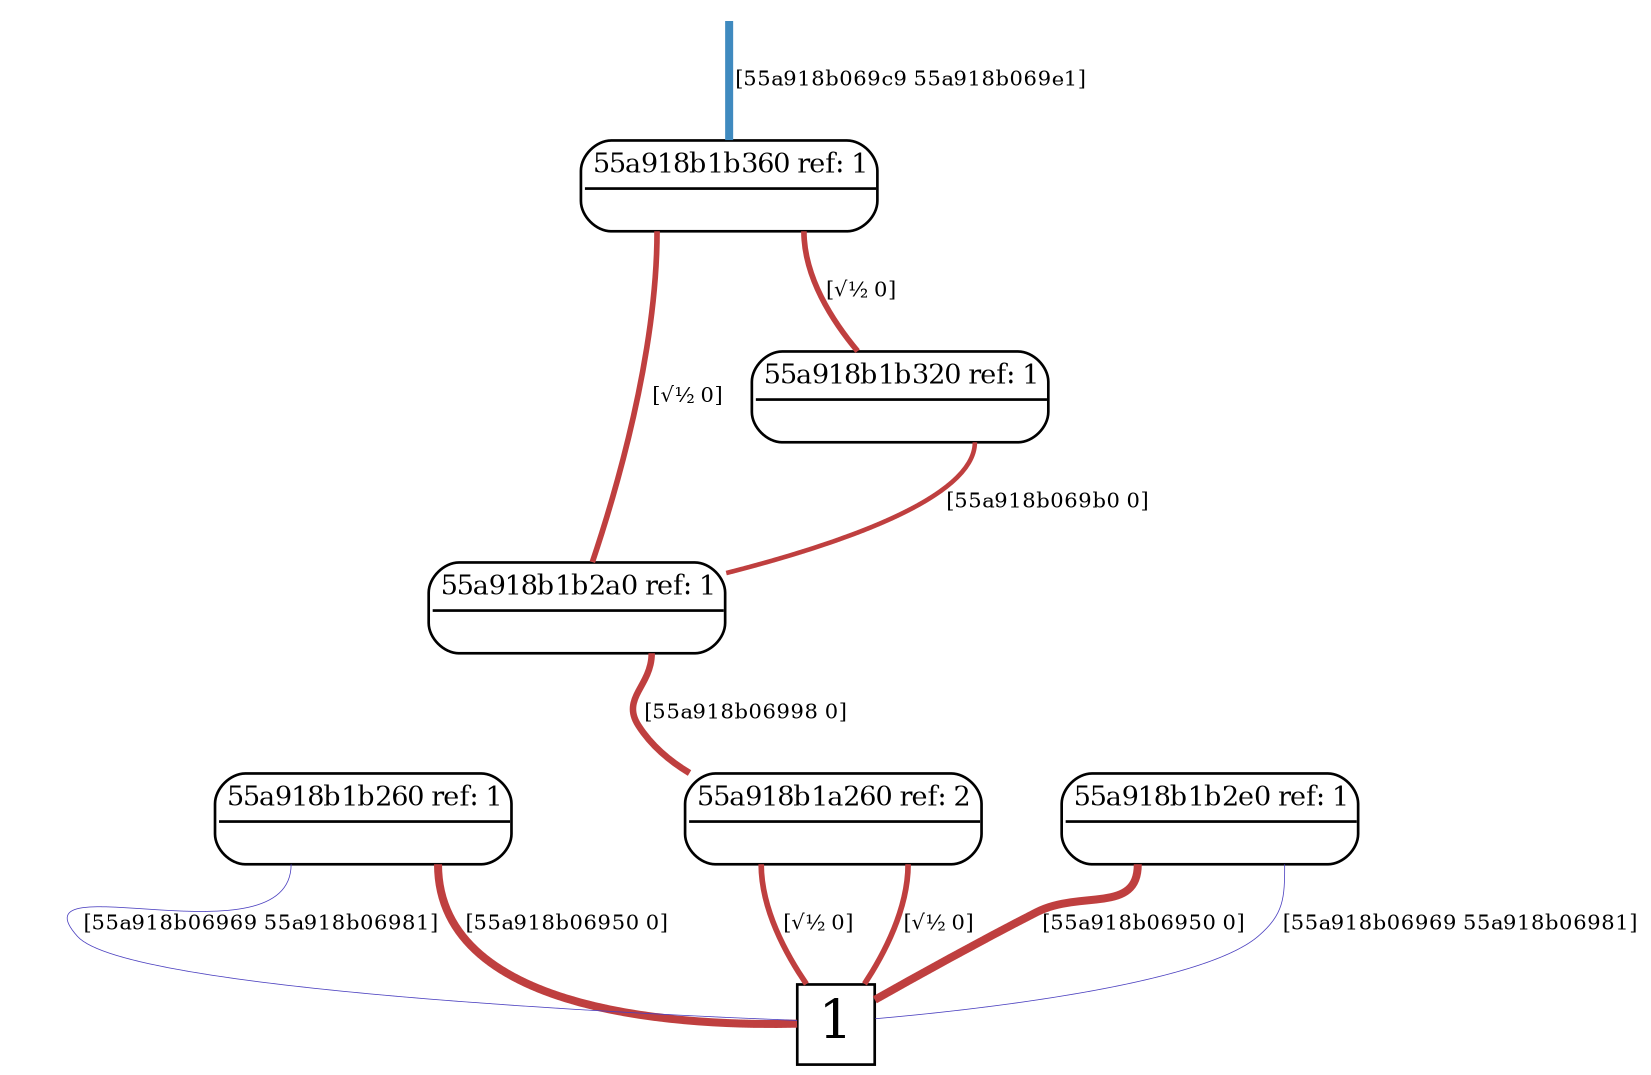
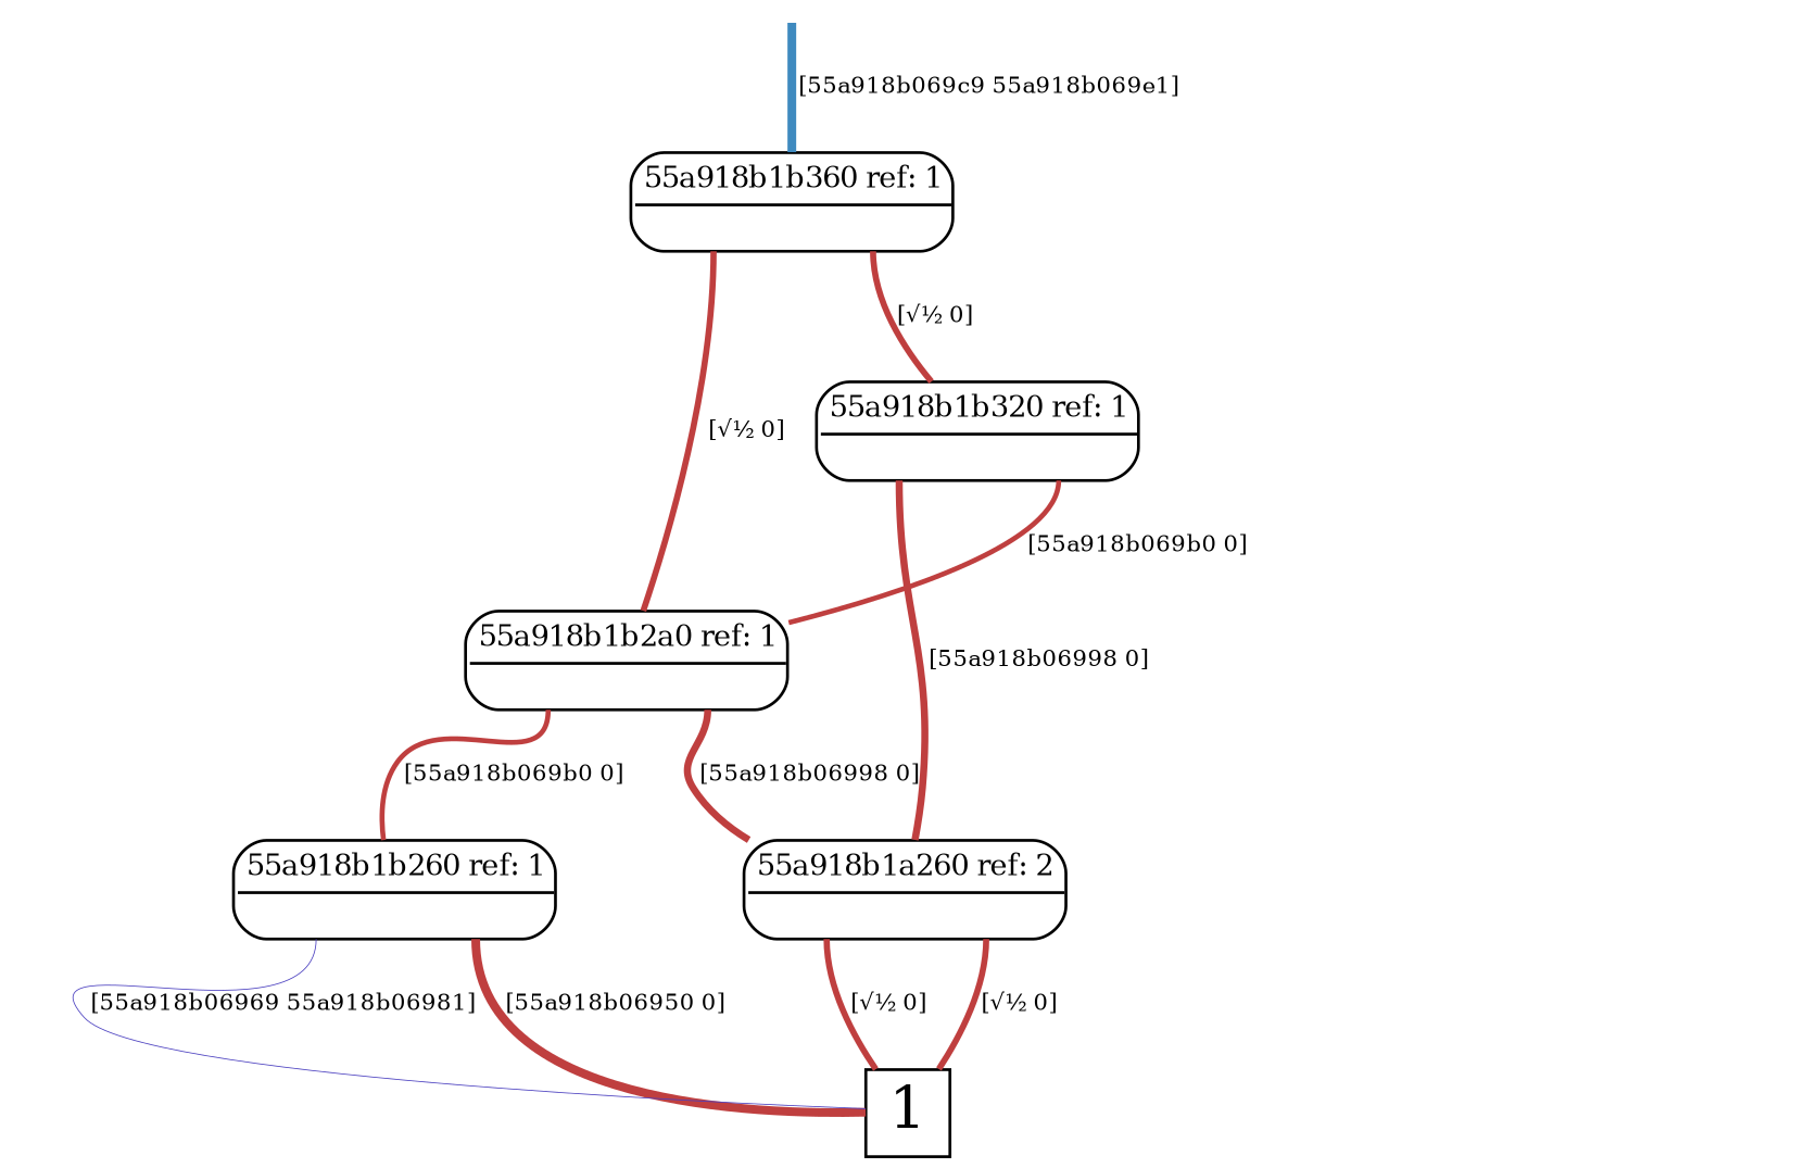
  digraph {
    node [shape=plain]
    edge [arrowhead=none color="0.000 0.667 0.750" penwidth=2.12132 tailport="1:s"]
    root [shape=point style=invis]
    n2 [label=<<font point-size="10"><table border="1" cellspacing="0" cellpadding="2" style="rounded"><tr><td colspan="2" border="1" sides="B">55a918b1b360 ref: 1</td></tr><tr><td port="0" href="javascript:;" border="0" tooltip="0.7071"><font color="white">&nbsp;0 </font></td><td port="1" href="javascript:;" border="0" tooltip="0.7071"><font color="white">&nbsp;0 </font></td></tr></table></font>>]
    n3 [label=<<font point-size="10"><table border="1" cellspacing="0" cellpadding="2" style="rounded"><tr><td colspan="2" border="1" sides="B">55a918b1b320 ref: 1</td></tr><tr><td port="0" href="javascript:;" border="0" tooltip="0.8165"><font color="white">&nbsp;0 </font></td><td port="1" href="javascript:;" border="0" tooltip="0.5774"><font color="white">&nbsp;0 </font></td></tr></table></font>>]
    n4 [label=<<font point-size="10"><table border="1" cellspacing="0" cellpadding="2" style="rounded"><tr><td colspan="2" border="1" sides="B">55a918b1b2a0 ref: 1</td></tr><tr><td port="0" href="javascript:;" border="0" tooltip="0.5774"><font color="white">&nbsp;0 </font></td><td port="1" href="javascript:;" border="0" tooltip="0.8165"><font color="white">&nbsp;0 </font></td></tr></table></font>>]
    n5 [height=0.3 label=<<font point-size="20">1</font>> shape=box width=0.3]
    n6 [label=<<font point-size="10"><table border="1" cellspacing="0" cellpadding="2" style="rounded"><tr><td colspan="2" border="1" sides="B">55a918b1a260 ref: 2</td></tr><tr><td port="0" href="javascript:;" border="0" tooltip="0.7071"><font color="white">&nbsp;0 </font></td><td port="1" href="javascript:;" border="0" tooltip="0.7071"><font color="white">&nbsp;0 </font></td></tr></table></font>>]
    n7 [label=<<font point-size="10"><table border="1" cellspacing="0" cellpadding="2" style="rounded"><tr><td colspan="2" border="1" sides="B">55a918b1b260 ref: 1</td></tr><tr><td port="0" href="javascript:;" border="0" tooltip="-9.023e-06-1.943e-05i"><font color="white">&nbsp;0 </font></td><td port="1" href="javascript:;" border="0" tooltip="1"><font color="white">&nbsp;0 </font></td></tr></table></font>>]
-   n8 [label=<<font point-size="10"><table border="1" cellspacing="0" cellpadding="2" style="rounded"><tr><td colspan="2" border="1" sides="B">55a918b1b2e0 ref: 1</td></tr><tr><td port="0" href="javascript:;" border="0" tooltip="1"><font color="white">&nbsp;0 </font></td><td port="1" href="javascript:;" border="0" tooltip="-9.023e-06-1.943e-05i"><font color="white">&nbsp;0 </font></td></tr></table></font>>]
    root -> n2 [color="0.570 0.667 0.750" label=<<font point-size="8">&nbsp;[55a918b069c9 55a918b069e1]</font>> penwidth=3]
    n2 -> n3 [label=<<font point-size="8">&nbsp;[√½ 0]</font>>]
    n2 -> n4 [label=<<font point-size="8">&nbsp;[√½ 0]</font>> tailport="0:s"]
    n3 -> n4 [label=<<font point-size="8">&nbsp;[55a918b069b0 0]</font>> penwidth=1.73205]
+   n3 -> n6 [label=<<font point-size="8">&nbsp;[55a918b06998 0]</font>> penwidth=2.44949 tailport="0:s"]
    n4 -> n6 [label=<<font point-size="8">&nbsp;[55a918b06998 0]</font>> penwidth=2.44949]
+   n4 -> n7 [label=<<font point-size="8">&nbsp;[55a918b069b0 0]</font>> penwidth=1.73205 tailport="0:s"]
    n6 -> n5 [label=<<font point-size="8">&nbsp;[√½ 0]</font>>]
    n6 -> n5 [label=<<font point-size="8">&nbsp;[√½ 0]</font>> tailport="0:s"]
    n7 -> n5 [label=<<font point-size="8">&nbsp;[55a918b06950 0]</font>> penwidth=3]
    n7 -> n5 [color="0.681 0.667 0.750" label=<<font point-size="8">&nbsp;[55a918b06969 55a918b06981]</font>> penwidth=0.3 tailport="0:s"]
-   n8 -> n5 [color="0.681 0.667 0.750" label=<<font point-size="8">&nbsp;[55a918b06969 55a918b06981]</font>> penwidth=0.3]
-   n8 -> n5 [label=<<font point-size="8">&nbsp;[55a918b06950 0]</font>> penwidth=3 tailport="0:s"]
  }
